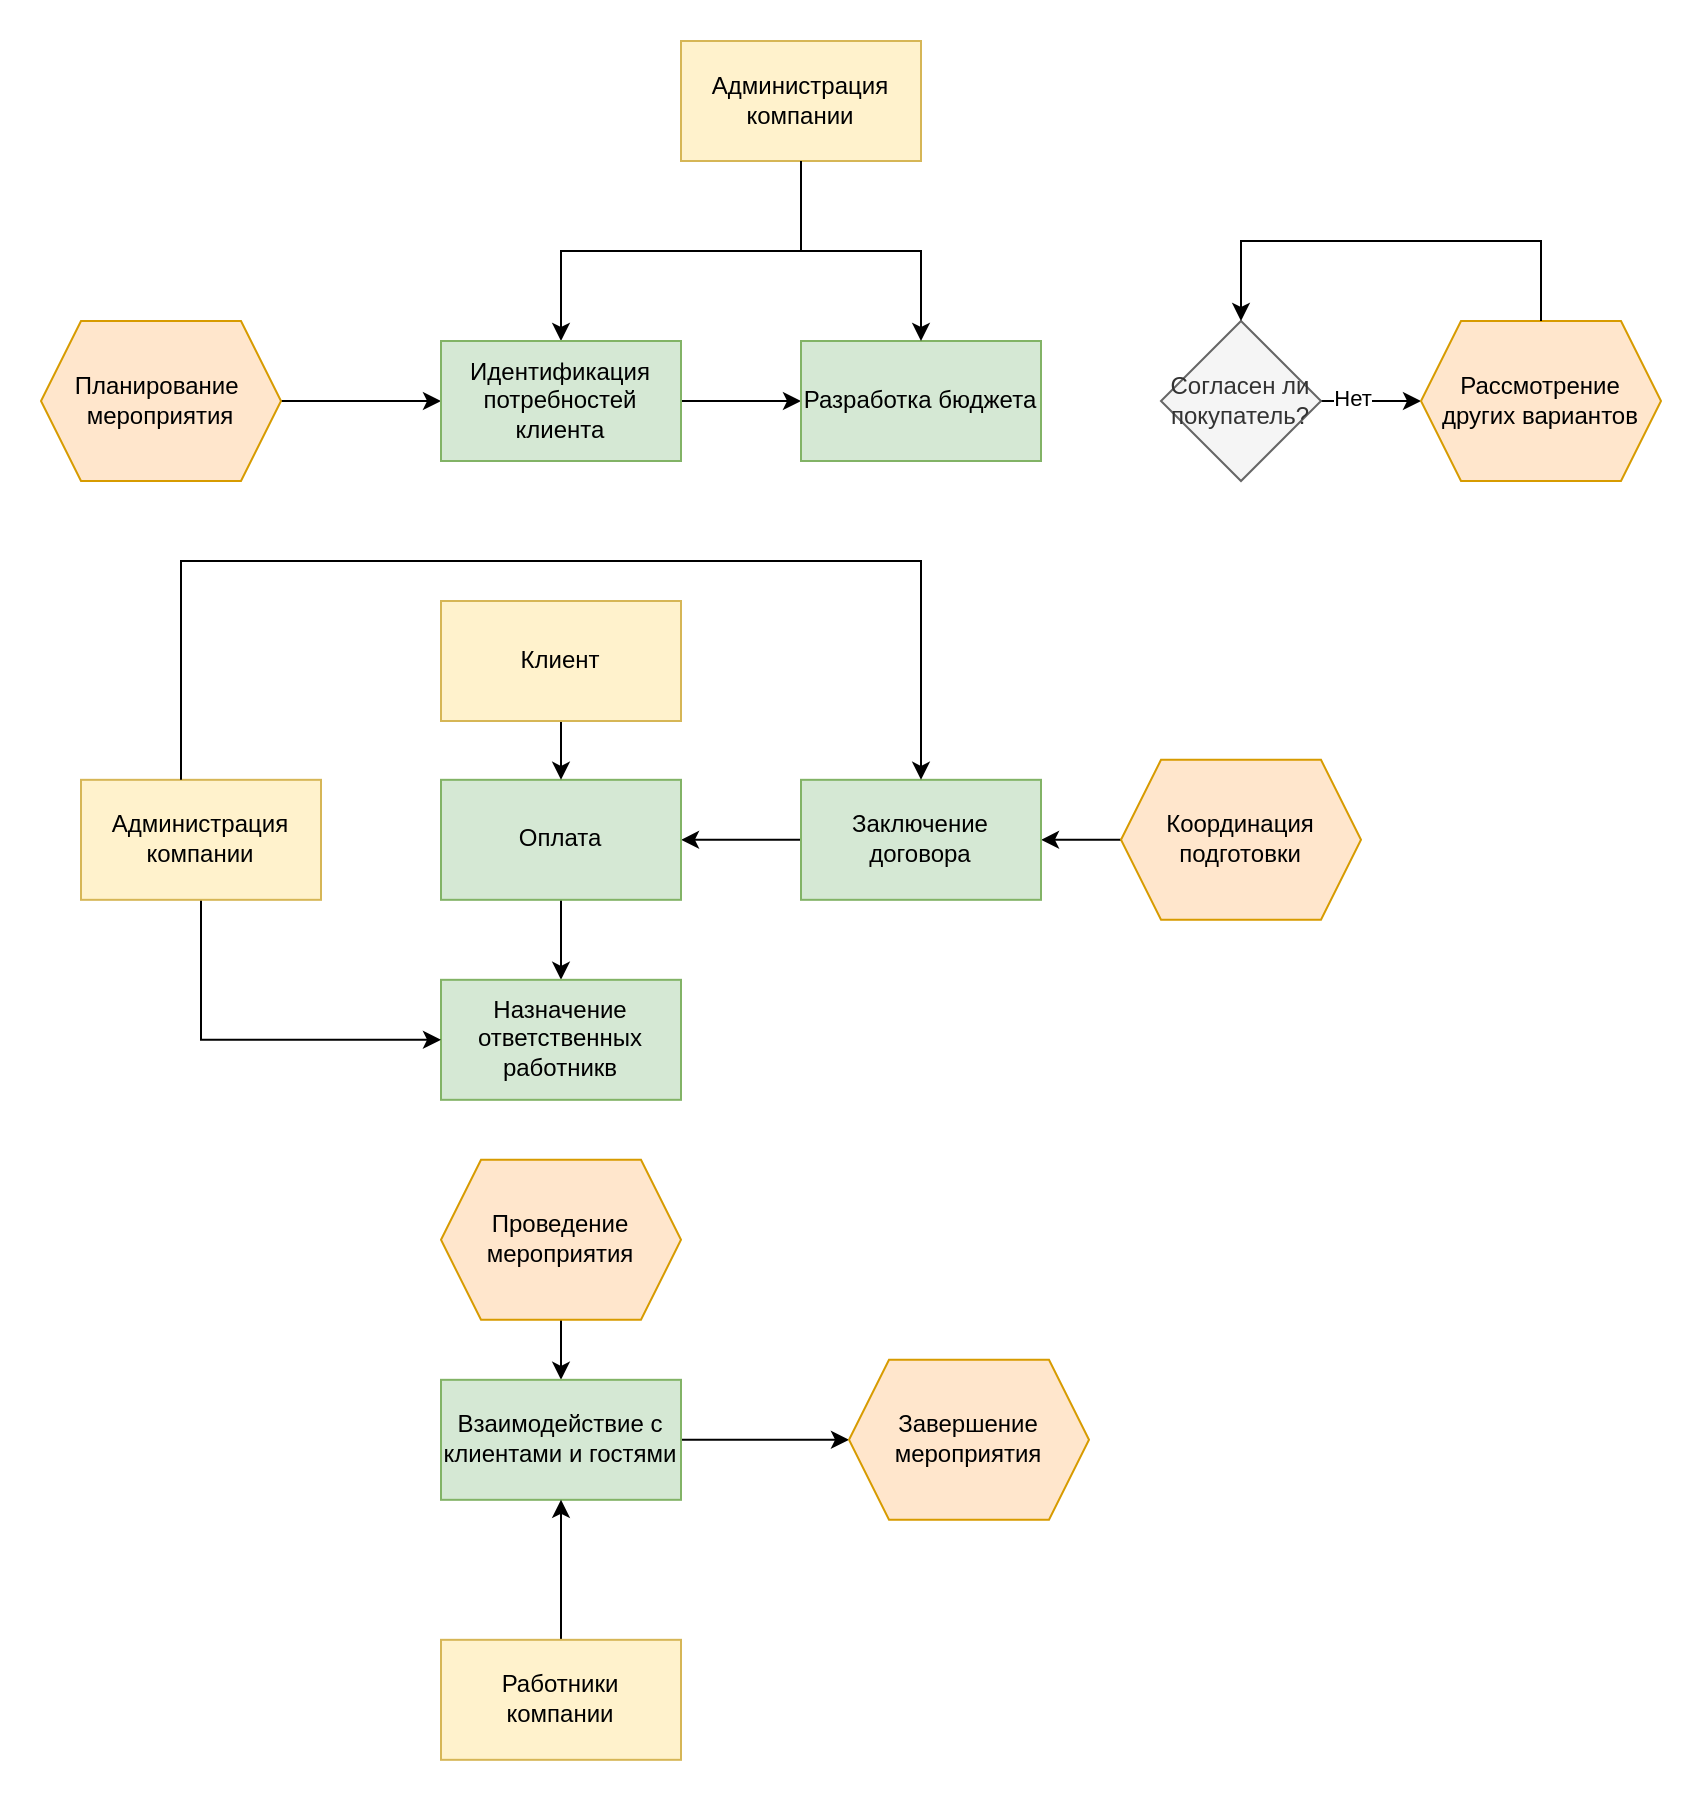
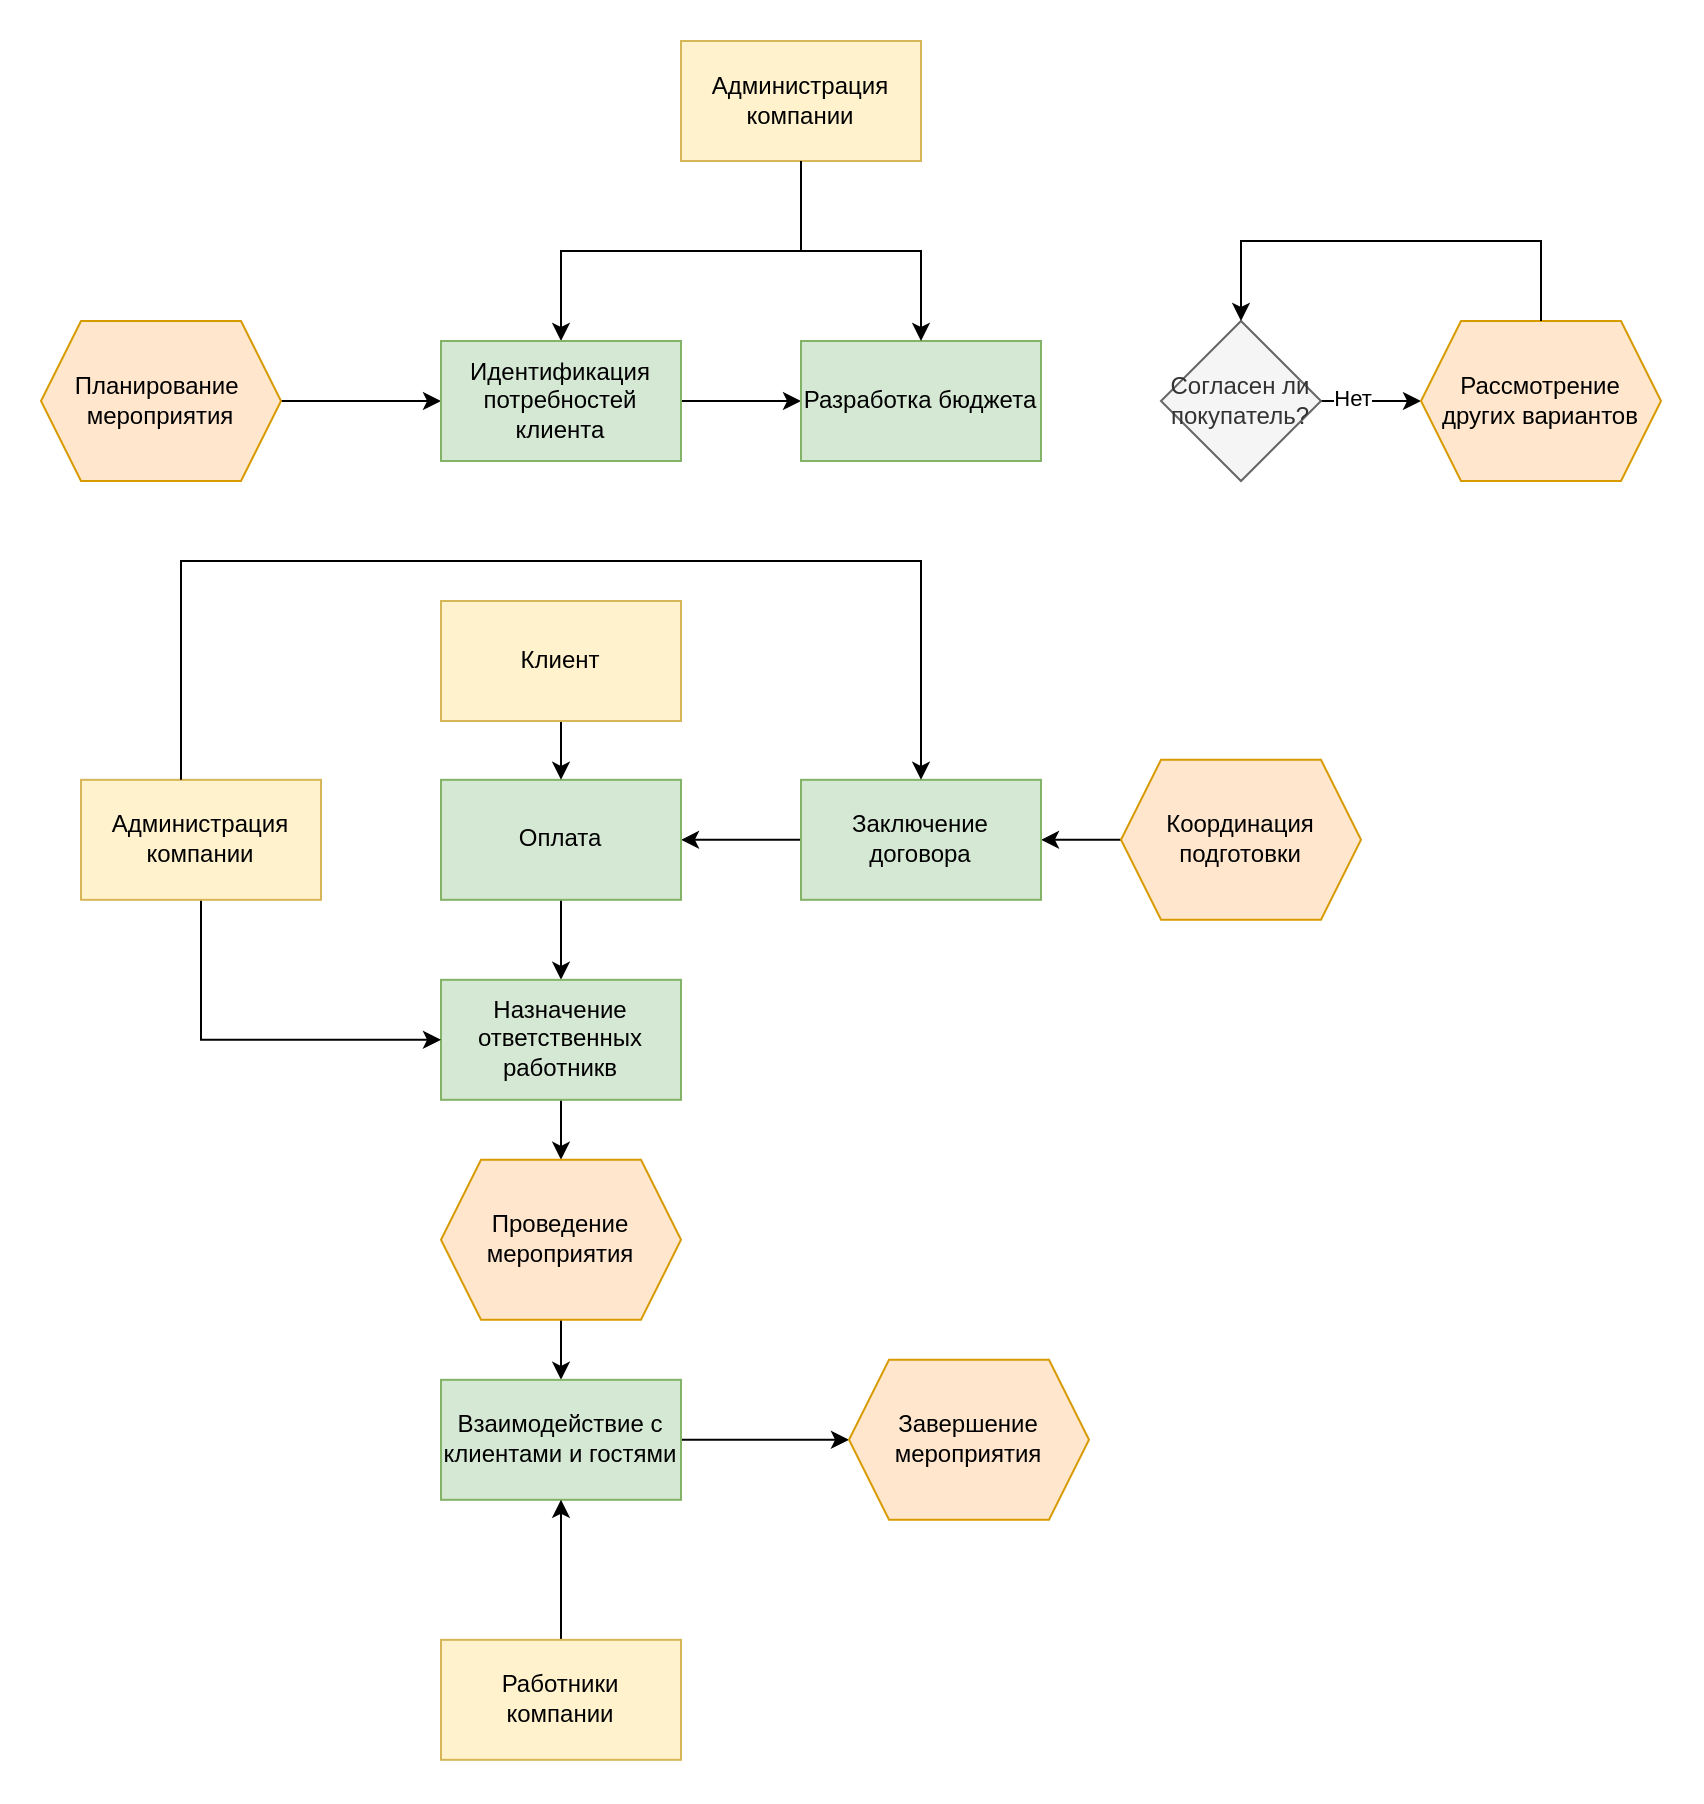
  <mxCell id="0" />
  <mxCell id="1" parent="0" />
  <mxCell id="2" value="" style="edgeStyle=orthogonalEdgeStyle;rounded=0;orthogonalLoop=1;jettySize=auto;html=1;" parent="1" source="3" target="7" edge="1"><mxGeometry relative="1" as="geometry" /></mxCell>
  <mxCell id="3" value="Планирование&amp;nbsp;&lt;br&gt;мероприятия" style="shape=hexagon;perimeter=hexagonPerimeter2;whiteSpace=wrap;html=1;fixedSize=1;fillColor=#ffe6cc;strokeColor=#d79b00;" parent="1" vertex="1"><mxGeometry x="20" y="160" width="120" height="80" as="geometry" /></mxCell>
  <mxCell id="4" value="" style="edgeStyle=orthogonalEdgeStyle;rounded=0;orthogonalLoop=1;jettySize=auto;html=1;entryX=0.5;entryY=0;entryDx=0;entryDy=0;" parent="1" source="5" target="7" edge="1"><mxGeometry relative="1" as="geometry" /></mxCell>
  <mxCell id="5" value="Администрация&lt;br&gt;компании" style="rounded=0;whiteSpace=wrap;html=1;fillColor=#fff2cc;strokeColor=#d6b656;" parent="1" vertex="1"><mxGeometry x="340" y="20" width="120" height="60" as="geometry" /></mxCell>
  <mxCell id="6" value="" style="edgeStyle=orthogonalEdgeStyle;rounded=0;orthogonalLoop=1;jettySize=auto;html=1;" edge="1" parent="1" source="7" target="8"><mxGeometry relative="1" as="geometry" /></mxCell>
  <mxCell id="7" value="Идентификация потребностей клиента" style="rounded=0;whiteSpace=wrap;html=1;fillColor=#d5e8d4;strokeColor=#82b366;" parent="1" vertex="1"><mxGeometry x="220" y="170" width="120" height="60" as="geometry" /></mxCell>
  <mxCell id="8" value="Разработка бюджета" style="rounded=0;whiteSpace=wrap;html=1;fillColor=#d5e8d4;strokeColor=#82b366;" vertex="1" parent="1"><mxGeometry x="400" y="170" width="120" height="60" as="geometry" /></mxCell>
  <mxCell id="9" value="" style="edgeStyle=orthogonalEdgeStyle;rounded=0;orthogonalLoop=1;jettySize=auto;html=1;" edge="1" parent="1" source="11" target="12"><mxGeometry relative="1" as="geometry" /></mxCell>
  <mxCell id="10" value="Нет" style="edgeLabel;html=1;align=center;verticalAlign=middle;resizable=0;points=[];" vertex="1" connectable="0" parent="9"><mxGeometry x="-0.387" y="2" relative="1" as="geometry"><mxPoint as="offset" /></mxGeometry></mxCell>
  <mxCell id="11" value="Согласен ли покупатель?" style="rhombus;whiteSpace=wrap;html=1;fillColor=#f5f5f5;fontColor=#333333;strokeColor=#666666;" vertex="1" parent="1"><mxGeometry x="580" y="160" width="80" height="80" as="geometry" /></mxCell>
  <mxCell id="12" value="Рассмотрение других вариантов" style="shape=hexagon;perimeter=hexagonPerimeter2;whiteSpace=wrap;html=1;fixedSize=1;fillColor=#ffe6cc;strokeColor=#d79b00;" vertex="1" parent="1"><mxGeometry x="710" y="160" width="120" height="80" as="geometry" /></mxCell>
  <mxCell id="13" value="" style="endArrow=classic;html=1;rounded=0;entryX=0.5;entryY=0;entryDx=0;entryDy=0;" edge="1" parent="1" target="11"><mxGeometry width="50" height="50" relative="1" as="geometry"><mxPoint x="770" y="160" as="sourcePoint" /><mxPoint x="820" y="110" as="targetPoint" /><Array as="points"><mxPoint x="770" y="120" /><mxPoint x="700" y="120" /><mxPoint x="620" y="120" /></Array></mxGeometry></mxCell>
  <mxCell id="14" value="" style="edgeStyle=orthogonalEdgeStyle;rounded=0;orthogonalLoop=1;jettySize=auto;html=1;" edge="1" parent="1" source="15" target="17"><mxGeometry relative="1" as="geometry" /></mxCell>
  <mxCell id="15" value="Координация подготовки" style="shape=hexagon;perimeter=hexagonPerimeter2;whiteSpace=wrap;html=1;fixedSize=1;fillColor=#ffe6cc;strokeColor=#d79b00;" vertex="1" parent="1"><mxGeometry x="560" y="379.41" width="120" height="80" as="geometry" /></mxCell>
  <mxCell id="16" value="" style="edgeStyle=orthogonalEdgeStyle;rounded=0;orthogonalLoop=1;jettySize=auto;html=1;" edge="1" parent="1" source="17" target="19"><mxGeometry relative="1" as="geometry" /></mxCell>
  <mxCell id="17" value="Заключение договора" style="rounded=0;whiteSpace=wrap;html=1;fillColor=#d5e8d4;strokeColor=#82b366;" vertex="1" parent="1"><mxGeometry x="400" y="389.41" width="120" height="60" as="geometry" /></mxCell>
  <mxCell id="18" value="" style="edgeStyle=orthogonalEdgeStyle;rounded=0;orthogonalLoop=1;jettySize=auto;html=1;" edge="1" parent="1" source="19" target="21"><mxGeometry relative="1" as="geometry" /></mxCell>
  <mxCell id="19" value="Оплата" style="rounded=0;whiteSpace=wrap;html=1;fillColor=#d5e8d4;strokeColor=#82b366;" vertex="1" parent="1"><mxGeometry x="220" y="389.41" width="120" height="60" as="geometry" /></mxCell>
+ <mxCell id="20" value="" style="edgeStyle=orthogonalEdgeStyle;rounded=0;orthogonalLoop=1;jettySize=auto;html=1;" edge="1" parent="1" source="21" target="23"><mxGeometry relative="1" as="geometry" /></mxCell>
  <mxCell id="21" value="Назначение ответственных работникв" style="rounded=0;whiteSpace=wrap;html=1;fillColor=#d5e8d4;strokeColor=#82b366;" vertex="1" parent="1"><mxGeometry x="220" y="489.41" width="120" height="60" as="geometry" /></mxCell>
  <mxCell id="22" value="" style="edgeStyle=orthogonalEdgeStyle;rounded=0;orthogonalLoop=1;jettySize=auto;html=1;" edge="1" parent="1" source="23" target="25"><mxGeometry relative="1" as="geometry" /></mxCell>
  <mxCell id="23" value="Проведение мероприятия" style="shape=hexagon;perimeter=hexagonPerimeter2;whiteSpace=wrap;html=1;fixedSize=1;fillColor=#ffe6cc;strokeColor=#d79b00;" vertex="1" parent="1"><mxGeometry x="220" y="579.41" width="120" height="80" as="geometry" /></mxCell>
  <mxCell id="24" value="" style="edgeStyle=orthogonalEdgeStyle;rounded=0;orthogonalLoop=1;jettySize=auto;html=1;" edge="1" parent="1" source="25" target="26"><mxGeometry relative="1" as="geometry" /></mxCell>
  <mxCell id="25" value="Взаимодействие с клиентами и гостями" style="rounded=0;whiteSpace=wrap;html=1;fillColor=#d5e8d4;strokeColor=#82b366;" vertex="1" parent="1"><mxGeometry x="220" y="689.41" width="120" height="60" as="geometry" /></mxCell>
  <mxCell id="26" value="Завершение мероприятия" style="shape=hexagon;perimeter=hexagonPerimeter2;whiteSpace=wrap;html=1;fixedSize=1;fillColor=#ffe6cc;strokeColor=#d79b00;" vertex="1" parent="1"><mxGeometry x="424" y="679.41" width="120" height="80" as="geometry" /></mxCell>
  <mxCell id="27" value="" style="endArrow=classic;html=1;rounded=0;entryX=0.5;entryY=0;entryDx=0;entryDy=0;" edge="1" parent="1" target="8"><mxGeometry width="50" height="50" relative="1" as="geometry"><mxPoint x="400" y="80" as="sourcePoint" /><mxPoint x="450" y="30" as="targetPoint" /><Array as="points"><mxPoint x="400" y="125" /><mxPoint x="460" y="125" /></Array></mxGeometry></mxCell>
  <mxCell id="28" style="edgeStyle=orthogonalEdgeStyle;rounded=0;orthogonalLoop=1;jettySize=auto;html=1;exitX=0.5;exitY=1;exitDx=0;exitDy=0;entryX=0;entryY=0.5;entryDx=0;entryDy=0;" edge="1" parent="1" source="29" target="21"><mxGeometry relative="1" as="geometry" /></mxCell>
  <mxCell id="29" value="Администрация&lt;br&gt;компании" style="rounded=0;whiteSpace=wrap;html=1;fillColor=#fff2cc;strokeColor=#d6b656;" vertex="1" parent="1"><mxGeometry x="40" y="389.41" width="120" height="60" as="geometry" /></mxCell>
  <mxCell id="30" value="" style="endArrow=classic;html=1;rounded=0;entryX=0.5;entryY=0;entryDx=0;entryDy=0;" edge="1" parent="1" target="17"><mxGeometry width="50" height="50" relative="1" as="geometry"><mxPoint x="90" y="389.41" as="sourcePoint" /><mxPoint x="140" y="339.41" as="targetPoint" /><Array as="points"><mxPoint x="90" y="280" /><mxPoint x="460" y="280" /></Array></mxGeometry></mxCell>
  <mxCell id="31" value="" style="edgeStyle=orthogonalEdgeStyle;rounded=0;orthogonalLoop=1;jettySize=auto;html=1;" edge="1" parent="1" source="32" target="25"><mxGeometry relative="1" as="geometry" /></mxCell>
  <mxCell id="32" value="Работники&lt;br&gt;компании" style="rounded=0;whiteSpace=wrap;html=1;fillColor=#fff2cc;strokeColor=#d6b656;" vertex="1" parent="1"><mxGeometry x="220" y="819.41" width="120" height="60" as="geometry" /></mxCell>
  <mxCell id="33" value="" style="edgeStyle=orthogonalEdgeStyle;rounded=0;orthogonalLoop=1;jettySize=auto;html=1;" edge="1" parent="1" source="34" target="19"><mxGeometry relative="1" as="geometry" /></mxCell>
  <mxCell id="34" value="Клиент" style="rounded=0;whiteSpace=wrap;html=1;fillColor=#fff2cc;strokeColor=#d6b656;" vertex="1" parent="1"><mxGeometry x="220" y="300" width="120" height="60" as="geometry" /></mxCell>
